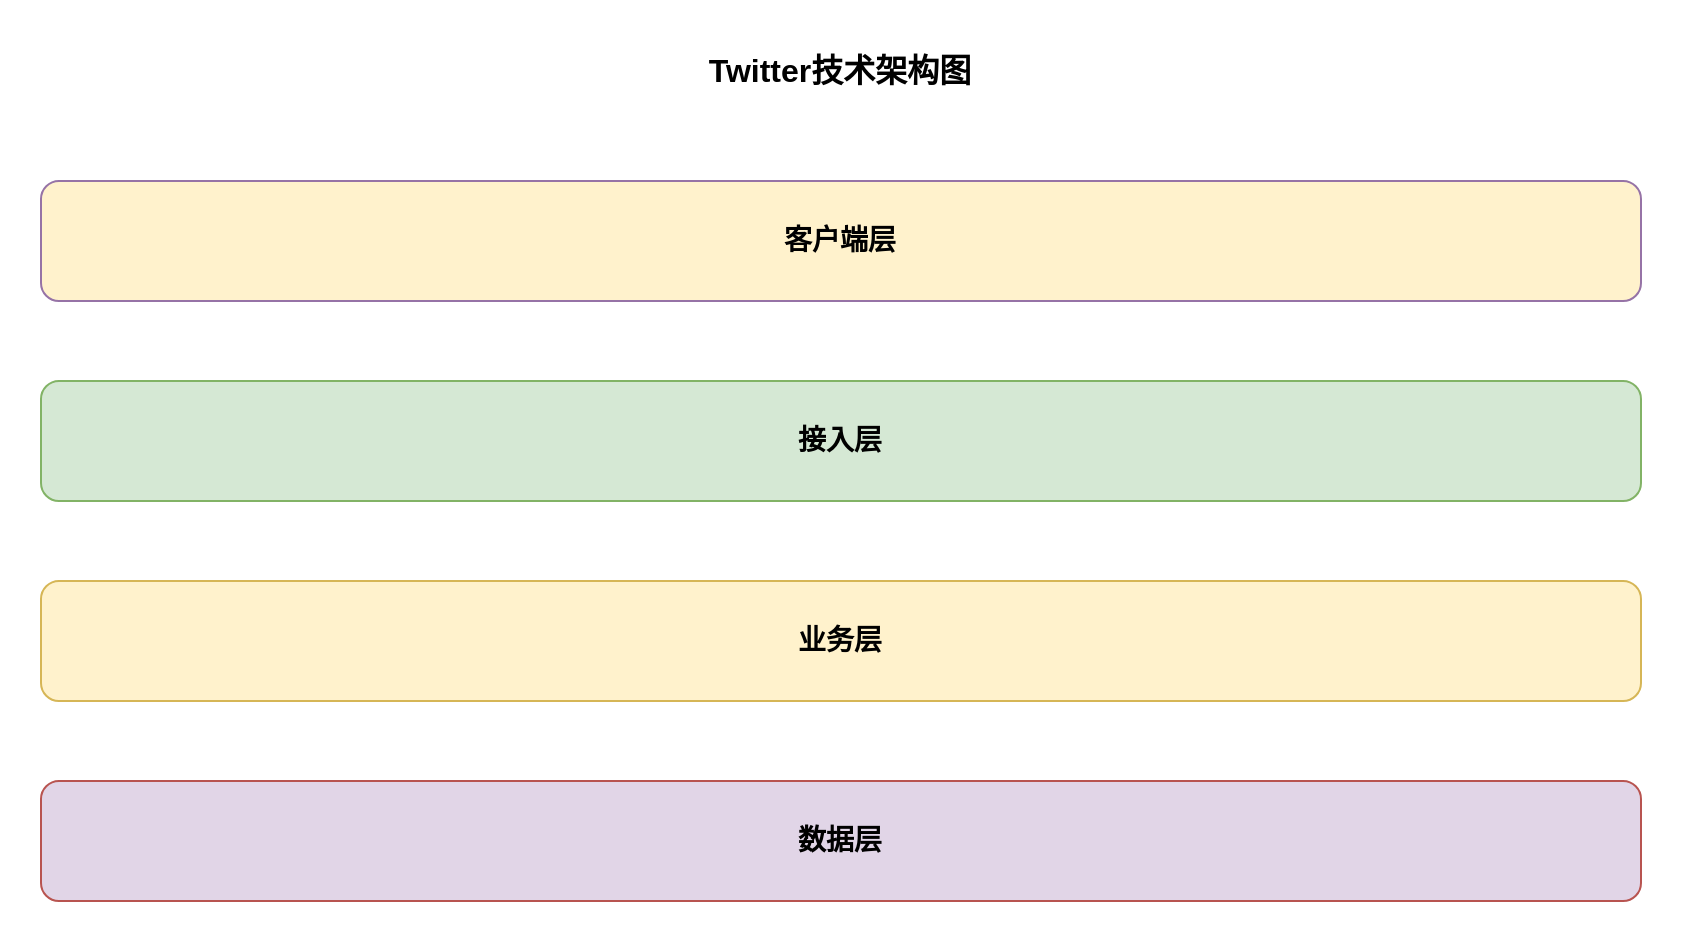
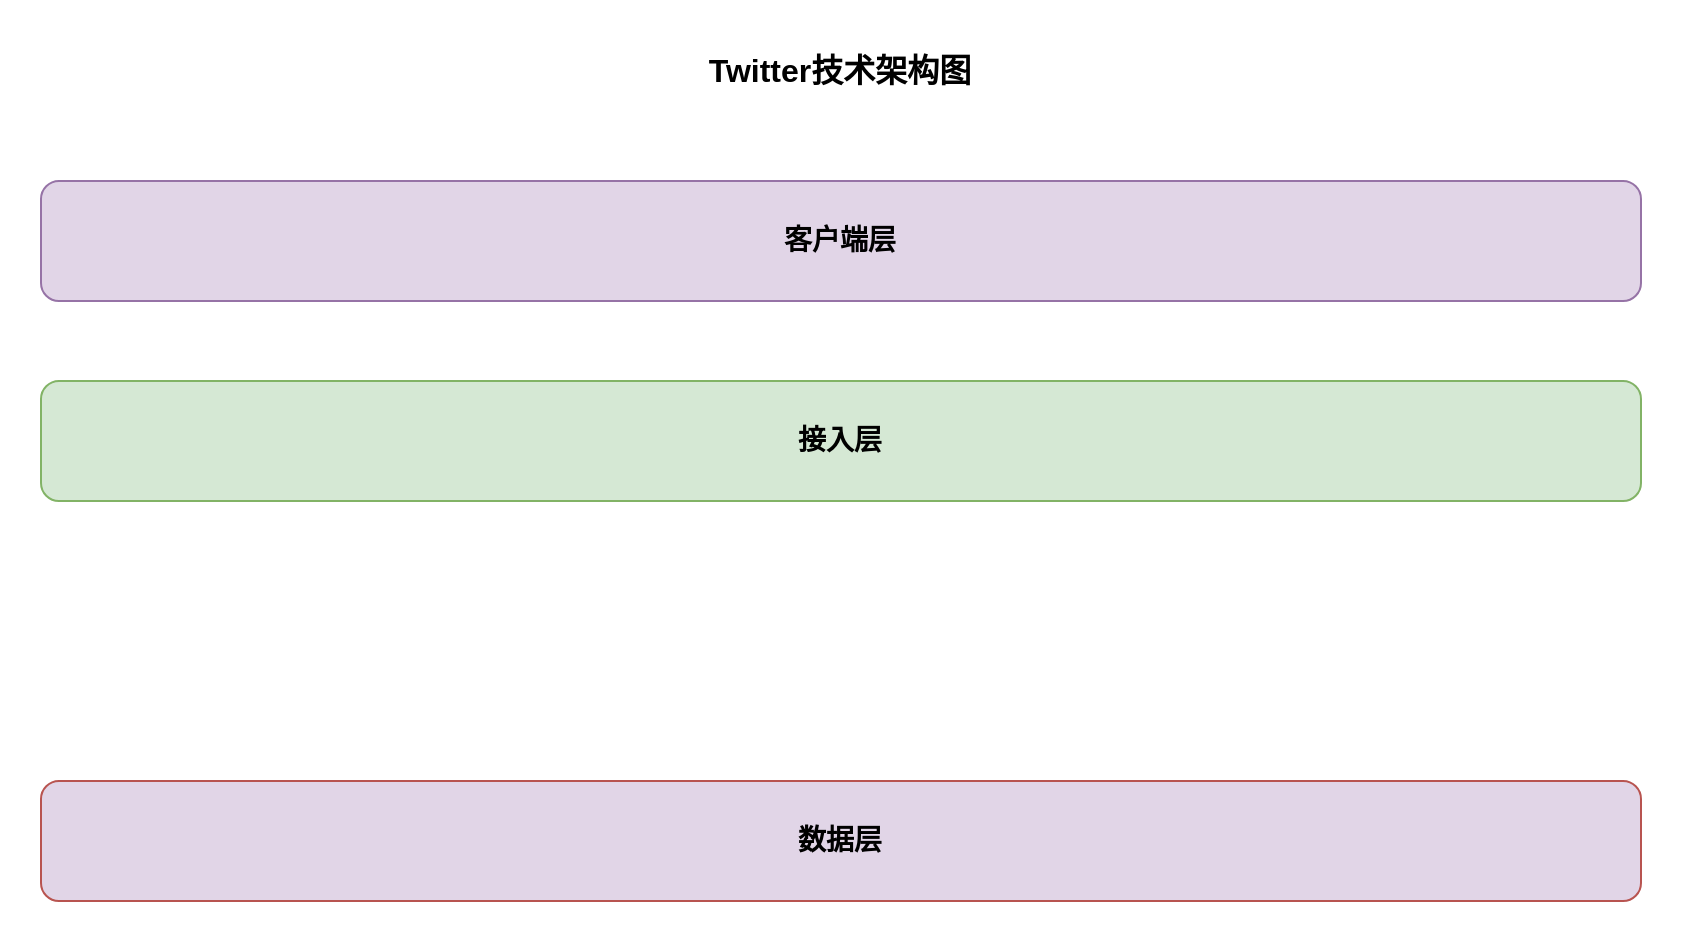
  <mxCell id="0" />
  <mxCell id="1" parent="0" />
  <mxCell id="2" value="Twitter技术架构图" style="text;html=1;strokeColor=none;fillColor=none;align=center;verticalAlign=middle;whiteSpace=wrap;rounded=0;fontSize=16;fontStyle=1;" vertex="1" parent="1"><mxGeometry x="320" y="20" width="200" height="30" as="geometry" /></mxCell>
- <mxCell id="3" value="客户端层" style="rounded=1;whiteSpace=wrap;html=1;fillColor=#fff2cc;strokeColor=#9673a6;fontSize=14;fontStyle=1;" vertex="1" parent="1"><mxGeometry x="20" y="90" width="800" height="60" as="geometry" /></mxCell>
+ <mxCell id="3" value="客户端层" style="rounded=1;whiteSpace=wrap;html=1;fillColor=#e1d5e7;strokeColor=#9673a6;fontSize=14;fontStyle=1;" vertex="1" parent="1"><mxGeometry x="20" y="90" width="800" height="60" as="geometry" /></mxCell>
  <mxCell id="4" value="接入层" style="rounded=1;whiteSpace=wrap;html=1;fillColor=#d5e8d4;strokeColor=#82b366;fontSize=14;fontStyle=1;" vertex="1" parent="1"><mxGeometry x="20" y="190" width="800" height="60" as="geometry" /></mxCell>
- <mxCell id="5" value="业务层" style="rounded=1;whiteSpace=wrap;html=1;fillColor=#fff2cc;strokeColor=#d6b656;fontSize=14;fontStyle=1;" vertex="1" parent="1"><mxGeometry x="20" y="290" width="800" height="60" as="geometry" /></mxCell>
  <mxCell id="6" value="数据层" style="rounded=1;whiteSpace=wrap;html=1;fillColor=#e1d5e7;strokeColor=#b85450;fontSize=14;fontStyle=1;" vertex="1" parent="1"><mxGeometry x="20" y="390" width="800" height="60" as="geometry" /></mxCell>
